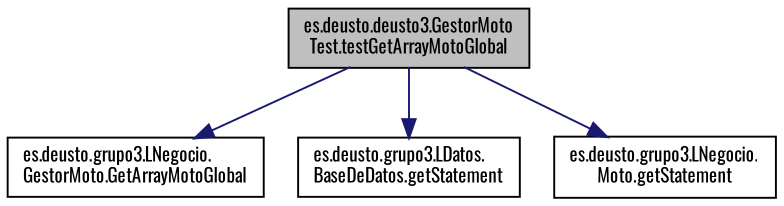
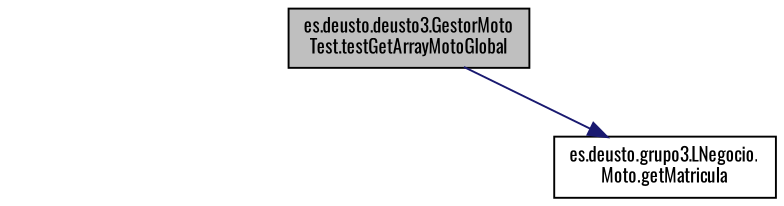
  digraph {
    fontname=Oswald
    rankdir=TB
    node [color=black fillcolor=white fontname=Oswald fontsize=10 shape=record style=filled]
    edge [color=midnightblue fontname=Oswald fontsize=10 labelfontname=Helvetica labelfontsize=10 style=solid]
    n1 [fillcolor=grey75 fontcolor=black height=0.2 label="es.deusto.deusto3.GestorMoto\lTest.testGetArrayMotoGlobal" width=0.4]
-   n2 [height=0.2 label="es.deusto.grupo3.LNegocio.\lGestorMoto.GetArrayMotoGlobal" width=0.4]
-   n3 [height=0.2 label="es.deusto.grupo3.LDatos.\lBaseDeDatos.getStatement" width=0.4]
-   n4 [height=0.2 label="es.deusto.grupo3.LNegocio.\lMoto.getStatement" width=0.4]
-   n1 -> n2
-   n1 -> n3
+   n4 [height=0.2 label="es.deusto.grupo3.LNegocio.\lMoto.getMatricula" width=0.4]
    n1 -> n4
  }
